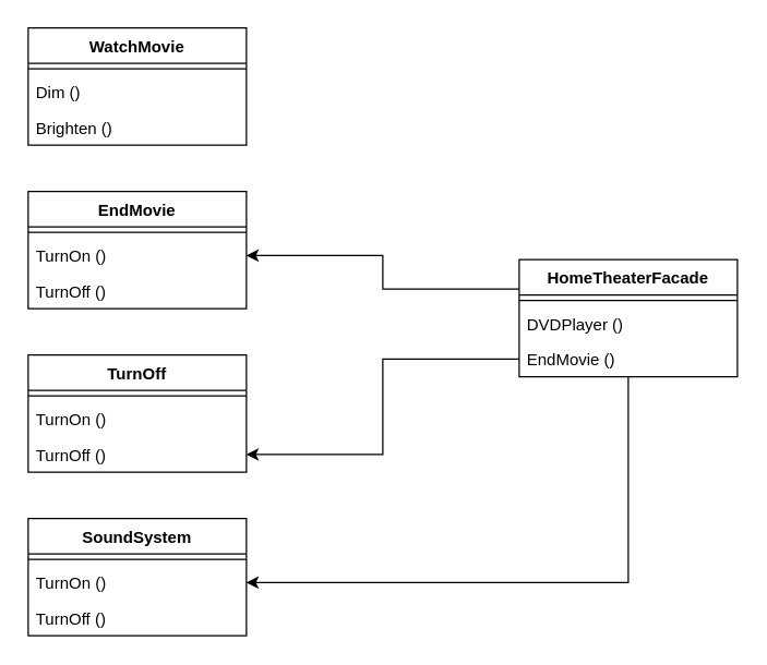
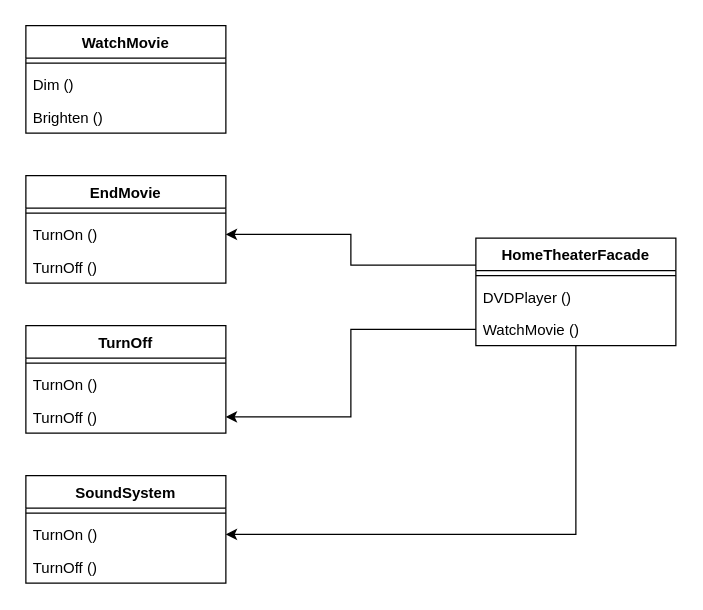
  <mxCell id="0" />
  <mxCell id="1" parent="0" />
  <mxCell id="2" value="HomeTheaterFacade" style="swimlane;fontStyle=1;align=center;verticalAlign=top;childLayout=stackLayout;horizontal=1;startSize=26;horizontalStack=0;resizeParent=1;resizeParentMax=0;resizeLast=0;collapsible=1;marginBottom=0;whiteSpace=wrap;html=1;" vertex="1" parent="1"><mxGeometry x="380" y="190" width="160" height="86" as="geometry" /></mxCell>
  <mxCell id="3" value="" style="line;strokeWidth=1;fillColor=none;align=left;verticalAlign=middle;spacingTop=-1;spacingLeft=3;spacingRight=3;rotatable=0;labelPosition=right;points=[];portConstraint=eastwest;strokeColor=inherit;" vertex="1" parent="2"><mxGeometry y="26" width="160" height="8" as="geometry" /></mxCell>
  <mxCell id="4" value="DVDPlayer ()" style="text;strokeColor=none;fillColor=none;align=left;verticalAlign=top;spacingLeft=4;spacingRight=4;overflow=hidden;rotatable=0;points=[[0,0.5],[1,0.5]];portConstraint=eastwest;whiteSpace=wrap;html=1;" vertex="1" parent="2"><mxGeometry y="34" width="160" height="26" as="geometry" /></mxCell>
- <mxCell id="5" value="EndMovie ()" style="text;strokeColor=none;fillColor=none;align=left;verticalAlign=top;spacingLeft=4;spacingRight=4;overflow=hidden;rotatable=0;points=[[0,0.5],[1,0.5]];portConstraint=eastwest;whiteSpace=wrap;html=1;" vertex="1" parent="2"><mxGeometry y="60" width="160" height="26" as="geometry" /></mxCell>
+ <mxCell id="5" value="WatchMovie ()" style="text;strokeColor=none;fillColor=none;align=left;verticalAlign=top;spacingLeft=4;spacingRight=4;overflow=hidden;rotatable=0;points=[[0,0.5],[1,0.5]];portConstraint=eastwest;whiteSpace=wrap;html=1;" vertex="1" parent="2"><mxGeometry y="60" width="160" height="26" as="geometry" /></mxCell>
  <mxCell id="6" value="TurnOff" style="swimlane;fontStyle=1;align=center;verticalAlign=top;childLayout=stackLayout;horizontal=1;startSize=26;horizontalStack=0;resizeParent=1;resizeParentMax=0;resizeLast=0;collapsible=1;marginBottom=0;whiteSpace=wrap;html=1;" vertex="1" parent="1"><mxGeometry x="20" y="260" width="160" height="86" as="geometry" /></mxCell>
  <mxCell id="7" value="" style="line;strokeWidth=1;fillColor=none;align=left;verticalAlign=middle;spacingTop=-1;spacingLeft=3;spacingRight=3;rotatable=0;labelPosition=right;points=[];portConstraint=eastwest;strokeColor=inherit;" vertex="1" parent="6"><mxGeometry y="26" width="160" height="8" as="geometry" /></mxCell>
  <mxCell id="8" value="TurnOn ()" style="text;strokeColor=none;fillColor=none;align=left;verticalAlign=top;spacingLeft=4;spacingRight=4;overflow=hidden;rotatable=0;points=[[0,0.5],[1,0.5]];portConstraint=eastwest;whiteSpace=wrap;html=1;" vertex="1" parent="6"><mxGeometry y="34" width="160" height="26" as="geometry" /></mxCell>
  <mxCell id="9" value="TurnOff ()" style="text;strokeColor=none;fillColor=none;align=left;verticalAlign=top;spacingLeft=4;spacingRight=4;overflow=hidden;rotatable=0;points=[[0,0.5],[1,0.5]];portConstraint=eastwest;whiteSpace=wrap;html=1;" vertex="1" parent="6"><mxGeometry y="60" width="160" height="26" as="geometry" /></mxCell>
  <mxCell id="10" value="EndMovie" style="swimlane;fontStyle=1;align=center;verticalAlign=top;childLayout=stackLayout;horizontal=1;startSize=26;horizontalStack=0;resizeParent=1;resizeParentMax=0;resizeLast=0;collapsible=1;marginBottom=0;whiteSpace=wrap;html=1;" vertex="1" parent="1"><mxGeometry x="20" y="140" width="160" height="86" as="geometry" /></mxCell>
  <mxCell id="11" value="" style="line;strokeWidth=1;fillColor=none;align=left;verticalAlign=middle;spacingTop=-1;spacingLeft=3;spacingRight=3;rotatable=0;labelPosition=right;points=[];portConstraint=eastwest;strokeColor=inherit;" vertex="1" parent="10"><mxGeometry y="26" width="160" height="8" as="geometry" /></mxCell>
  <mxCell id="12" value="TurnOn ()" style="text;strokeColor=none;fillColor=none;align=left;verticalAlign=top;spacingLeft=4;spacingRight=4;overflow=hidden;rotatable=0;points=[[0,0.5],[1,0.5]];portConstraint=eastwest;whiteSpace=wrap;html=1;" vertex="1" parent="10"><mxGeometry y="34" width="160" height="26" as="geometry" /></mxCell>
  <mxCell id="13" value="TurnOff ()" style="text;strokeColor=none;fillColor=none;align=left;verticalAlign=top;spacingLeft=4;spacingRight=4;overflow=hidden;rotatable=0;points=[[0,0.5],[1,0.5]];portConstraint=eastwest;whiteSpace=wrap;html=1;" vertex="1" parent="10"><mxGeometry y="60" width="160" height="26" as="geometry" /></mxCell>
  <mxCell id="14" value="WatchMovie" style="swimlane;fontStyle=1;align=center;verticalAlign=top;childLayout=stackLayout;horizontal=1;startSize=26;horizontalStack=0;resizeParent=1;resizeParentMax=0;resizeLast=0;collapsible=1;marginBottom=0;whiteSpace=wrap;html=1;" vertex="1" parent="1"><mxGeometry x="20" y="20" width="160" height="86" as="geometry" /></mxCell>
  <mxCell id="15" value="" style="line;strokeWidth=1;fillColor=none;align=left;verticalAlign=middle;spacingTop=-1;spacingLeft=3;spacingRight=3;rotatable=0;labelPosition=right;points=[];portConstraint=eastwest;strokeColor=inherit;" vertex="1" parent="14"><mxGeometry y="26" width="160" height="8" as="geometry" /></mxCell>
  <mxCell id="16" value="Dim ()" style="text;strokeColor=none;fillColor=none;align=left;verticalAlign=top;spacingLeft=4;spacingRight=4;overflow=hidden;rotatable=0;points=[[0,0.5],[1,0.5]];portConstraint=eastwest;whiteSpace=wrap;html=1;" vertex="1" parent="14"><mxGeometry y="34" width="160" height="26" as="geometry" /></mxCell>
  <mxCell id="17" value="Brighten ()" style="text;strokeColor=none;fillColor=none;align=left;verticalAlign=top;spacingLeft=4;spacingRight=4;overflow=hidden;rotatable=0;points=[[0,0.5],[1,0.5]];portConstraint=eastwest;whiteSpace=wrap;html=1;" vertex="1" parent="14"><mxGeometry y="60" width="160" height="26" as="geometry" /></mxCell>
  <mxCell id="18" value="SoundSystem" style="swimlane;fontStyle=1;align=center;verticalAlign=top;childLayout=stackLayout;horizontal=1;startSize=26;horizontalStack=0;resizeParent=1;resizeParentMax=0;resizeLast=0;collapsible=1;marginBottom=0;whiteSpace=wrap;html=1;" vertex="1" parent="1"><mxGeometry x="20" y="380" width="160" height="86" as="geometry" /></mxCell>
  <mxCell id="19" value="" style="line;strokeWidth=1;fillColor=none;align=left;verticalAlign=middle;spacingTop=-1;spacingLeft=3;spacingRight=3;rotatable=0;labelPosition=right;points=[];portConstraint=eastwest;strokeColor=inherit;" vertex="1" parent="18"><mxGeometry y="26" width="160" height="8" as="geometry" /></mxCell>
  <mxCell id="20" value="TurnOn ()" style="text;strokeColor=none;fillColor=none;align=left;verticalAlign=top;spacingLeft=4;spacingRight=4;overflow=hidden;rotatable=0;points=[[0,0.5],[1,0.5]];portConstraint=eastwest;whiteSpace=wrap;html=1;" vertex="1" parent="18"><mxGeometry y="34" width="160" height="26" as="geometry" /></mxCell>
  <mxCell id="21" value="TurnOff ()" style="text;strokeColor=none;fillColor=none;align=left;verticalAlign=top;spacingLeft=4;spacingRight=4;overflow=hidden;rotatable=0;points=[[0,0.5],[1,0.5]];portConstraint=eastwest;whiteSpace=wrap;html=1;" vertex="1" parent="18"><mxGeometry y="60" width="160" height="26" as="geometry" /></mxCell>
  <mxCell id="22" style="edgeStyle=orthogonalEdgeStyle;rounded=0;orthogonalLoop=1;jettySize=auto;html=1;entryX=0;entryY=0.25;entryDx=0;entryDy=0;startArrow=classic;startFill=1;endArrow=none;endFill=0;" edge="1" parent="1" source="12" target="2"><mxGeometry relative="1" as="geometry" /></mxCell>
  <mxCell id="23" style="edgeStyle=orthogonalEdgeStyle;rounded=0;orthogonalLoop=1;jettySize=auto;html=1;entryX=0;entryY=0.5;entryDx=0;entryDy=0;startArrow=classic;startFill=1;endArrow=none;endFill=0;" edge="1" parent="1" source="9" target="5"><mxGeometry relative="1" as="geometry" /></mxCell>
  <mxCell id="24" style="edgeStyle=orthogonalEdgeStyle;rounded=0;orthogonalLoop=1;jettySize=auto;html=1;endArrow=none;endFill=0;startArrow=classic;startFill=1;" edge="1" parent="1" source="20" target="2"><mxGeometry relative="1" as="geometry" /></mxCell>
